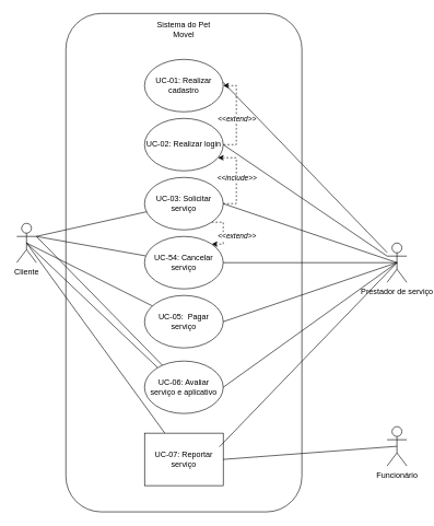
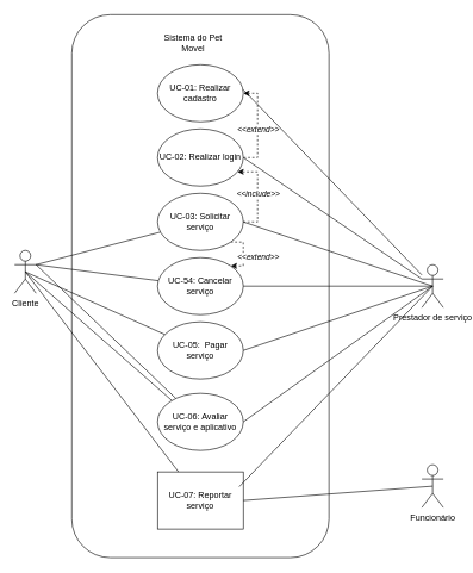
  <mxCell id="0" />
  <mxCell id="1" parent="0" />
  <mxCell id="2" value="" style="rounded=1;whiteSpace=wrap;html=1;" vertex="1" parent="1"><mxGeometry x="100" y="20" width="360" height="760" as="geometry" /></mxCell>
- <mxCell id="3" value="Cliente" style="shape=umlActor;verticalLabelPosition=bottom;verticalAlign=top;html=1;outlineConnect=0;" parent="1" vertex="1"><mxGeometry x="25" y="340" width="30" height="60" as="geometry" /></mxCell>
+ <mxCell id="3" value="Cliente" style="shape=umlActor;verticalLabelPosition=bottom;verticalAlign=top;html=1;outlineConnect=0;" parent="1" vertex="1"><mxGeometry x="20" y="350" width="30" height="60" as="geometry" /></mxCell>
  <mxCell id="4" value="Prestador de serviço" style="shape=umlActor;verticalLabelPosition=bottom;verticalAlign=top;html=1;outlineConnect=0;" parent="1" vertex="1"><mxGeometry x="590" y="370" width="30" height="60" as="geometry" /></mxCell>
  <mxCell id="5" value="Funcionário" style="shape=umlActor;verticalLabelPosition=bottom;verticalAlign=top;html=1;outlineConnect=0;" parent="1" vertex="1"><mxGeometry x="590" y="650" width="30" height="60" as="geometry" /></mxCell>
  <mxCell id="6" style="edgeStyle=orthogonalEdgeStyle;rounded=0;orthogonalLoop=1;jettySize=auto;html=1;exitX=1;exitY=0.5;exitDx=0;exitDy=0;entryX=1;entryY=0.5;entryDx=0;entryDy=0;endArrow=none;endFill=0;startArrow=classic;startFill=1;dashed=1;" edge="1" parent="1" source="8" target="10"><mxGeometry relative="1" as="geometry" /></mxCell>
  <mxCell id="7" value="&lt;i&gt;&amp;lt;&amp;lt;extend&amp;gt;&amp;gt;&lt;/i&gt;" style="edgeLabel;html=1;align=center;verticalAlign=middle;resizable=0;points=[];" vertex="1" connectable="0" parent="6"><mxGeometry x="-0.194" relative="1" as="geometry"><mxPoint y="18" as="offset" /></mxGeometry></mxCell>
  <mxCell id="8" value="UC-01: Realizar cadastro" style="ellipse;whiteSpace=wrap;html=1;" parent="1" vertex="1"><mxGeometry x="220" y="90" width="120" height="80" as="geometry" /></mxCell>
  <mxCell id="9" value="" style="endArrow=none;html=1;rounded=0;exitX=1;exitY=0.333;exitDx=0;exitDy=0;exitPerimeter=0;" edge="1" parent="1" source="3" target="22"><mxGeometry width="50" height="50" relative="1" as="geometry"><mxPoint x="90" y="290" as="sourcePoint" /><mxPoint x="140" y="240" as="targetPoint" /></mxGeometry></mxCell>
  <mxCell id="10" value="UC-02: Realizar login" style="ellipse;whiteSpace=wrap;html=1;" vertex="1" parent="1"><mxGeometry x="220" y="180" width="120" height="80" as="geometry" /></mxCell>
  <mxCell id="11" value="" style="endArrow=none;html=1;rounded=0;exitX=1;exitY=0.333;exitDx=0;exitDy=0;exitPerimeter=0;" edge="1" parent="1" source="3" target="16"><mxGeometry width="50" height="50" relative="1" as="geometry"><mxPoint x="90" y="310" as="sourcePoint" /><mxPoint x="230" y="310" as="targetPoint" /></mxGeometry></mxCell>
  <mxCell id="12" style="edgeStyle=orthogonalEdgeStyle;rounded=0;orthogonalLoop=1;jettySize=auto;html=1;exitX=1;exitY=0.5;exitDx=0;exitDy=0;dashed=1;" edge="1" parent="1" source="16" target="10"><mxGeometry relative="1" as="geometry"><mxPoint x="334.2" y="236.8" as="targetPoint" /><Array as="points"><mxPoint x="360" y="310" /><mxPoint x="360" y="240" /></Array></mxGeometry></mxCell>
  <mxCell id="13" value="&lt;i&gt;&amp;lt;&amp;lt;include&amp;gt;&amp;gt;&lt;/i&gt;" style="edgeLabel;html=1;align=center;verticalAlign=middle;resizable=0;points=[];" vertex="1" connectable="0" parent="12"><mxGeometry x="0.196" relative="1" as="geometry"><mxPoint y="11" as="offset" /></mxGeometry></mxCell>
  <mxCell id="14" style="edgeStyle=orthogonalEdgeStyle;rounded=0;orthogonalLoop=1;jettySize=auto;html=1;exitX=1;exitY=1;exitDx=0;exitDy=0;entryX=1;entryY=0;entryDx=0;entryDy=0;dashed=1;" edge="1" parent="1" source="16" target="18"><mxGeometry relative="1" as="geometry"><Array as="points"><mxPoint x="340" y="338" /><mxPoint x="340" y="372" /></Array></mxGeometry></mxCell>
  <mxCell id="15" value="&lt;i&gt;&amp;lt;&amp;lt;extend&amp;gt;&amp;gt;&lt;/i&gt;" style="edgeLabel;html=1;align=center;verticalAlign=middle;resizable=0;points=[];" vertex="1" connectable="0" parent="14"><mxGeometry x="0.084" relative="1" as="geometry"><mxPoint x="20" y="2" as="offset" /></mxGeometry></mxCell>
  <mxCell id="16" value="UC-03: Solicitar serviço" style="ellipse;whiteSpace=wrap;html=1;" vertex="1" parent="1"><mxGeometry x="220" y="270" width="120" height="80" as="geometry" /></mxCell>
  <mxCell id="17" value="" style="endArrow=none;html=1;rounded=0;exitX=1;exitY=0.333;exitDx=0;exitDy=0;exitPerimeter=0;" edge="1" parent="1" source="3" target="18"><mxGeometry width="50" height="50" relative="1" as="geometry"><mxPoint x="90" y="320" as="sourcePoint" /><mxPoint x="220" y="400" as="targetPoint" /></mxGeometry></mxCell>
  <mxCell id="18" value="UC-54: Cancelar serviço" style="ellipse;whiteSpace=wrap;html=1;" vertex="1" parent="1"><mxGeometry x="220" y="360" width="120" height="80" as="geometry" /></mxCell>
  <mxCell id="19" value="" style="endArrow=none;html=1;rounded=0;exitX=0.5;exitY=0.5;exitDx=0;exitDy=0;exitPerimeter=0;" edge="1" parent="1" source="3" target="20"><mxGeometry width="50" height="50" relative="1" as="geometry"><mxPoint x="80" y="330" as="sourcePoint" /><mxPoint x="210" y="440" as="targetPoint" /></mxGeometry></mxCell>
  <mxCell id="20" value="UC-05:&amp;nbsp; Pagar serviço" style="ellipse;whiteSpace=wrap;html=1;" vertex="1" parent="1"><mxGeometry x="220" y="450" width="120" height="80" as="geometry" /></mxCell>
  <mxCell id="21" value="" style="endArrow=none;html=1;rounded=0;entryX=0.5;entryY=0.5;entryDx=0;entryDy=0;entryPerimeter=0;" edge="1" parent="1" target="3"><mxGeometry width="50" height="50" relative="1" as="geometry"><mxPoint x="240" y="560" as="sourcePoint" /><mxPoint x="90" y="350" as="targetPoint" /></mxGeometry></mxCell>
  <mxCell id="22" value="UC-06: Avaliar serviço e aplicativo" style="ellipse;whiteSpace=wrap;html=1;" vertex="1" parent="1"><mxGeometry x="220" y="550" width="120" height="80" as="geometry" /></mxCell>
  <mxCell id="23" value="" style="endArrow=none;html=1;rounded=0;entryX=0.5;entryY=0.5;entryDx=0;entryDy=0;entryPerimeter=0;" edge="1" parent="1" source="24" target="3"><mxGeometry width="50" height="50" relative="1" as="geometry"><mxPoint x="230" y="670" as="sourcePoint" /><mxPoint x="80" y="360" as="targetPoint" /></mxGeometry></mxCell>
  <mxCell id="24" value="UC-07: Reportar serviço" style="whiteSpace=wrap;html=1;rounded=0;" vertex="1" parent="1"><mxGeometry x="220" y="660" width="120" height="80" as="geometry" /></mxCell>
  <mxCell id="25" value="" style="endArrow=none;html=1;rounded=0;" edge="1" parent="1" target="4"><mxGeometry width="50" height="50" relative="1" as="geometry"><mxPoint x="340" y="125" as="sourcePoint" /><mxPoint x="390" y="75" as="targetPoint" /></mxGeometry></mxCell>
  <mxCell id="26" value="" style="endArrow=none;html=1;rounded=0;entryX=0;entryY=0.333;entryDx=0;entryDy=0;entryPerimeter=0;" edge="1" parent="1" target="4"><mxGeometry width="50" height="50" relative="1" as="geometry"><mxPoint x="340" y="220" as="sourcePoint" /><mxPoint x="390" y="170" as="targetPoint" /></mxGeometry></mxCell>
  <mxCell id="27" value="" style="endArrow=none;html=1;rounded=0;entryX=0.5;entryY=0.5;entryDx=0;entryDy=0;entryPerimeter=0;" edge="1" parent="1" target="4"><mxGeometry width="50" height="50" relative="1" as="geometry"><mxPoint x="340" y="310" as="sourcePoint" /><mxPoint x="390" y="260" as="targetPoint" /></mxGeometry></mxCell>
  <mxCell id="28" value="" style="endArrow=none;html=1;rounded=0;entryX=0.5;entryY=0.5;entryDx=0;entryDy=0;entryPerimeter=0;" edge="1" parent="1" target="4"><mxGeometry width="50" height="50" relative="1" as="geometry"><mxPoint x="340" y="400" as="sourcePoint" /><mxPoint x="390" y="350" as="targetPoint" /></mxGeometry></mxCell>
  <mxCell id="29" value="" style="endArrow=none;html=1;rounded=0;entryX=0.5;entryY=0.5;entryDx=0;entryDy=0;entryPerimeter=0;" edge="1" parent="1" target="4"><mxGeometry width="50" height="50" relative="1" as="geometry"><mxPoint x="340" y="490" as="sourcePoint" /><mxPoint x="390" y="440" as="targetPoint" /></mxGeometry></mxCell>
  <mxCell id="30" value="" style="endArrow=none;html=1;rounded=0;entryX=0.5;entryY=0.5;entryDx=0;entryDy=0;entryPerimeter=0;" edge="1" parent="1" target="4"><mxGeometry width="50" height="50" relative="1" as="geometry"><mxPoint x="340" y="590" as="sourcePoint" /><mxPoint x="390" y="540" as="targetPoint" /></mxGeometry></mxCell>
  <mxCell id="31" value="" style="endArrow=none;html=1;rounded=0;entryX=0.5;entryY=0.5;entryDx=0;entryDy=0;entryPerimeter=0;exitX=0.952;exitY=0.26;exitDx=0;exitDy=0;exitPerimeter=0;" edge="1" parent="1" source="24" target="4"><mxGeometry width="50" height="50" relative="1" as="geometry"><mxPoint x="330" y="700" as="sourcePoint" /><mxPoint x="380" y="650" as="targetPoint" /></mxGeometry></mxCell>
  <mxCell id="32" value="" style="endArrow=none;html=1;rounded=0;exitX=1;exitY=0.5;exitDx=0;exitDy=0;entryX=0.5;entryY=0.5;entryDx=0;entryDy=0;entryPerimeter=0;" edge="1" parent="1" source="24" target="5"><mxGeometry width="50" height="50" relative="1" as="geometry"><mxPoint x="320" y="690" as="sourcePoint" /><mxPoint x="710" y="490" as="targetPoint" /></mxGeometry></mxCell>
- <mxCell id="33" value="Sistema do Pet Movel" style="text;html=1;align=center;verticalAlign=middle;whiteSpace=wrap;rounded=0;" vertex="1" parent="1"><mxGeometry x="230" y="30" width="100" height="30" as="geometry" /></mxCell>
+ <mxCell id="33" value="Sistema do Pet Movel" style="text;html=1;align=center;verticalAlign=middle;whiteSpace=wrap;rounded=0;" vertex="1" parent="1"><mxGeometry x="220" y="45" width="100" height="30" as="geometry" /></mxCell>
